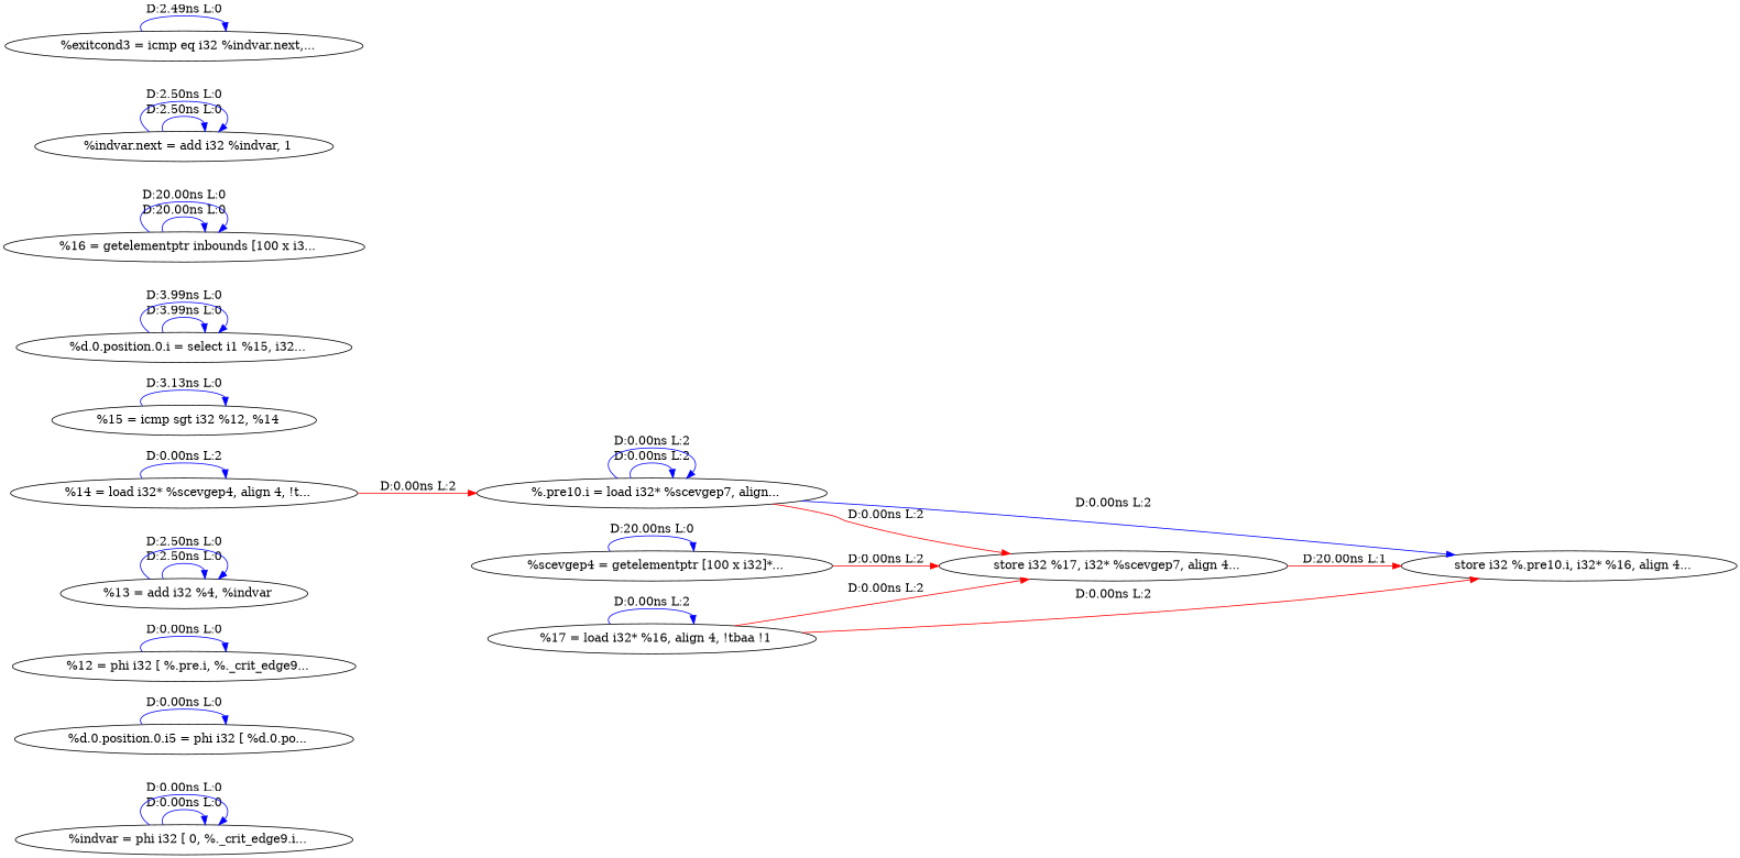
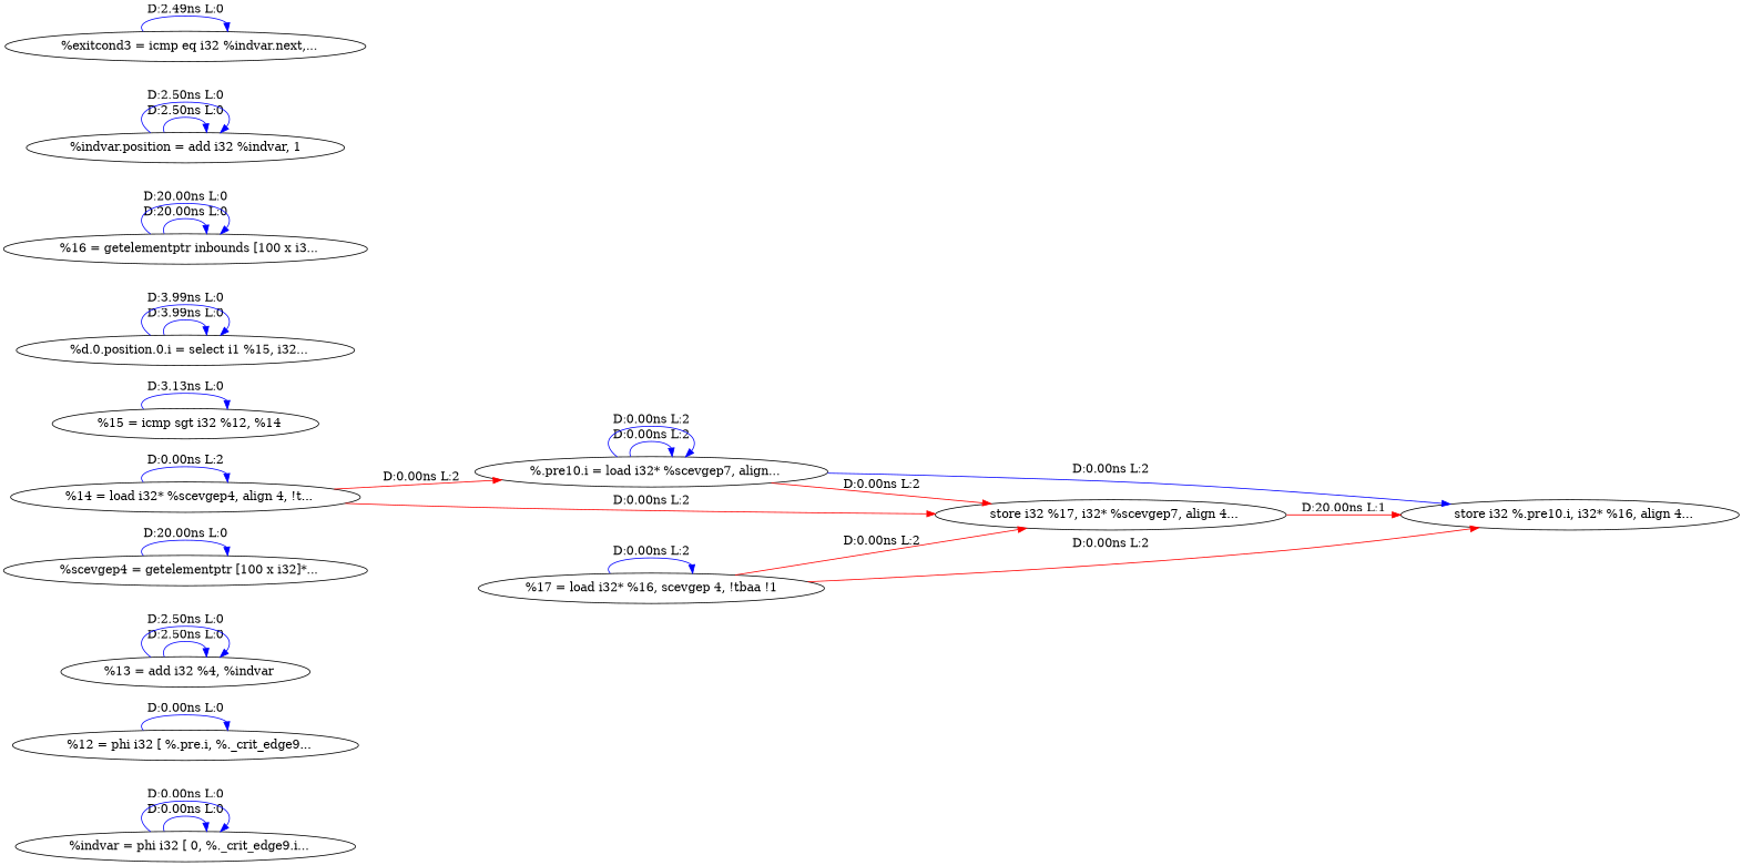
  digraph {
    rankdir=LR
    edge [color=blue]
    n1 [label="  %indvar = phi i32 [ 0, %._crit_edge9.i..."]
-   n2 [label="  %d.0.position.0.i5 = phi i32 [ %d.0.po..."]
    n3 [label="  %12 = phi i32 [ %.pre.i, %._crit_edge9..."]
    n4 [label="  %13 = add i32 %4, %indvar"]
    n5 [label="  %scevgep4 = getelementptr [100 x i32]*..."]
    n6 [label="  %.pre10.i = load i32* %scevgep7, align..."]
    n7 [label="  store i32 %17, i32* %scevgep7, align 4..."]
    n8 [label="  store i32 %.pre10.i, i32* %16, align 4..."]
    n9 [label="  %14 = load i32* %scevgep4, align 4, !t..."]
    n10 [label="  %15 = icmp sgt i32 %12, %14"]
    n11 [label="  %d.0.position.0.i = select i1 %15, i32..."]
    n12 [label="  %16 = getelementptr inbounds [100 x i3..."]
-   n13 [label="  %17 = load i32* %16, align 4, !tbaa !1"]
-   n14 [label="  %indvar.next = add i32 %indvar, 1"]
+   n13 [label="%17 = load i32* %16, scevgep 4, !tbaa !1"]
+   n14 [label="%indvar.position = add i32 %indvar, 1"]
    n15 [label="  %exitcond3 = icmp eq i32 %indvar.next,..."]
    n1 -> n1 [label="D:0.00ns L:0"]
    n1 -> n1 [label="D:0.00ns L:0"]
-   n2 -> n2 [label="D:0.00ns L:0"]
    n3 -> n3 [label="D:0.00ns L:0"]
    n4 -> n4 [label="D:2.50ns L:0"]
    n4 -> n4 [label="D:2.50ns L:0"]
    n5 -> n5 [label="D:20.00ns L:0"]
    n6 -> n6 [label="D:0.00ns L:2"]
    n6 -> n6 [label="D:0.00ns L:2"]
    n6 -> n7 [color=red label="D:0.00ns L:2"]
    n6 -> n8 [label="D:0.00ns L:2"]
    n7 -> n8 [color=red label="D:20.00ns L:1"]
    n9 -> n6 [color=red label="D:0.00ns L:2"]
-   n5 -> n7 [color=red label="D:0.00ns L:2"]
+   n9 -> n7 [color=red label="D:0.00ns L:2"]
    n9 -> n9 [label="D:0.00ns L:2"]
    n10 -> n10 [label="D:3.13ns L:0"]
    n11 -> n11 [label="D:3.99ns L:0"]
    n11 -> n11 [label="D:3.99ns L:0"]
    n12 -> n12 [label="D:20.00ns L:0"]
    n12 -> n12 [label="D:20.00ns L:0"]
    n13 -> n7 [color=red label="D:0.00ns L:2"]
    n13 -> n8 [color=red label="D:0.00ns L:2"]
    n13 -> n13 [label="D:0.00ns L:2"]
    n14 -> n14 [label="D:2.50ns L:0"]
    n14 -> n14 [label="D:2.50ns L:0"]
    n15 -> n15 [label="D:2.49ns L:0"]
  }
